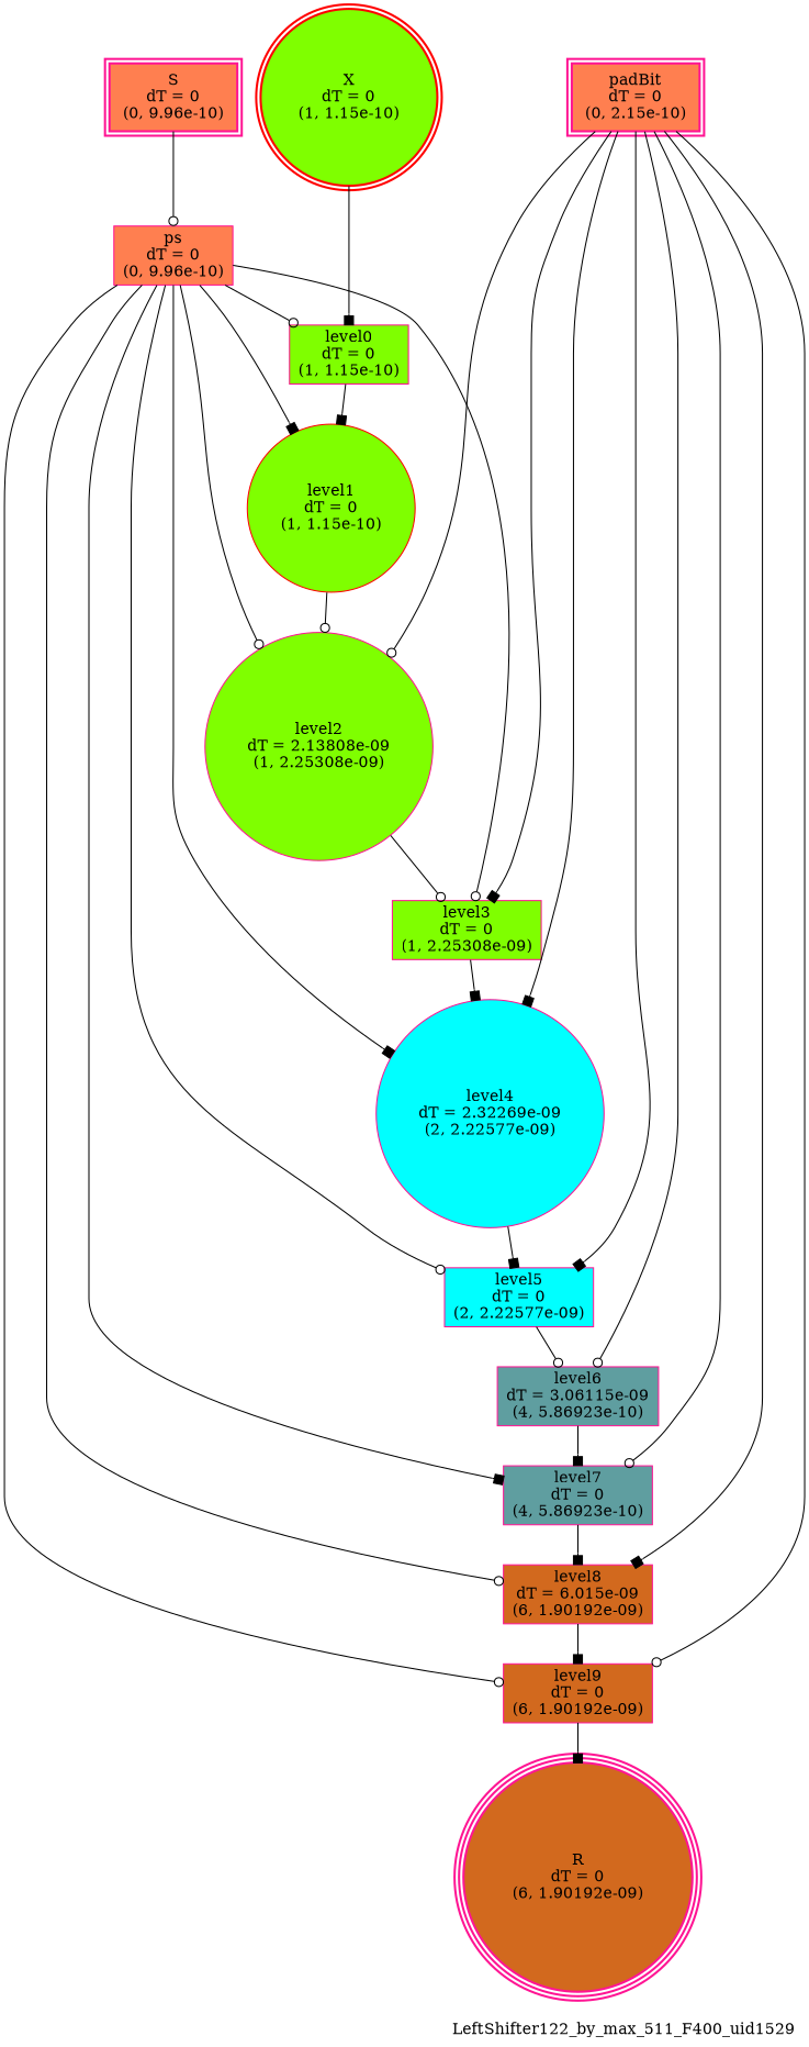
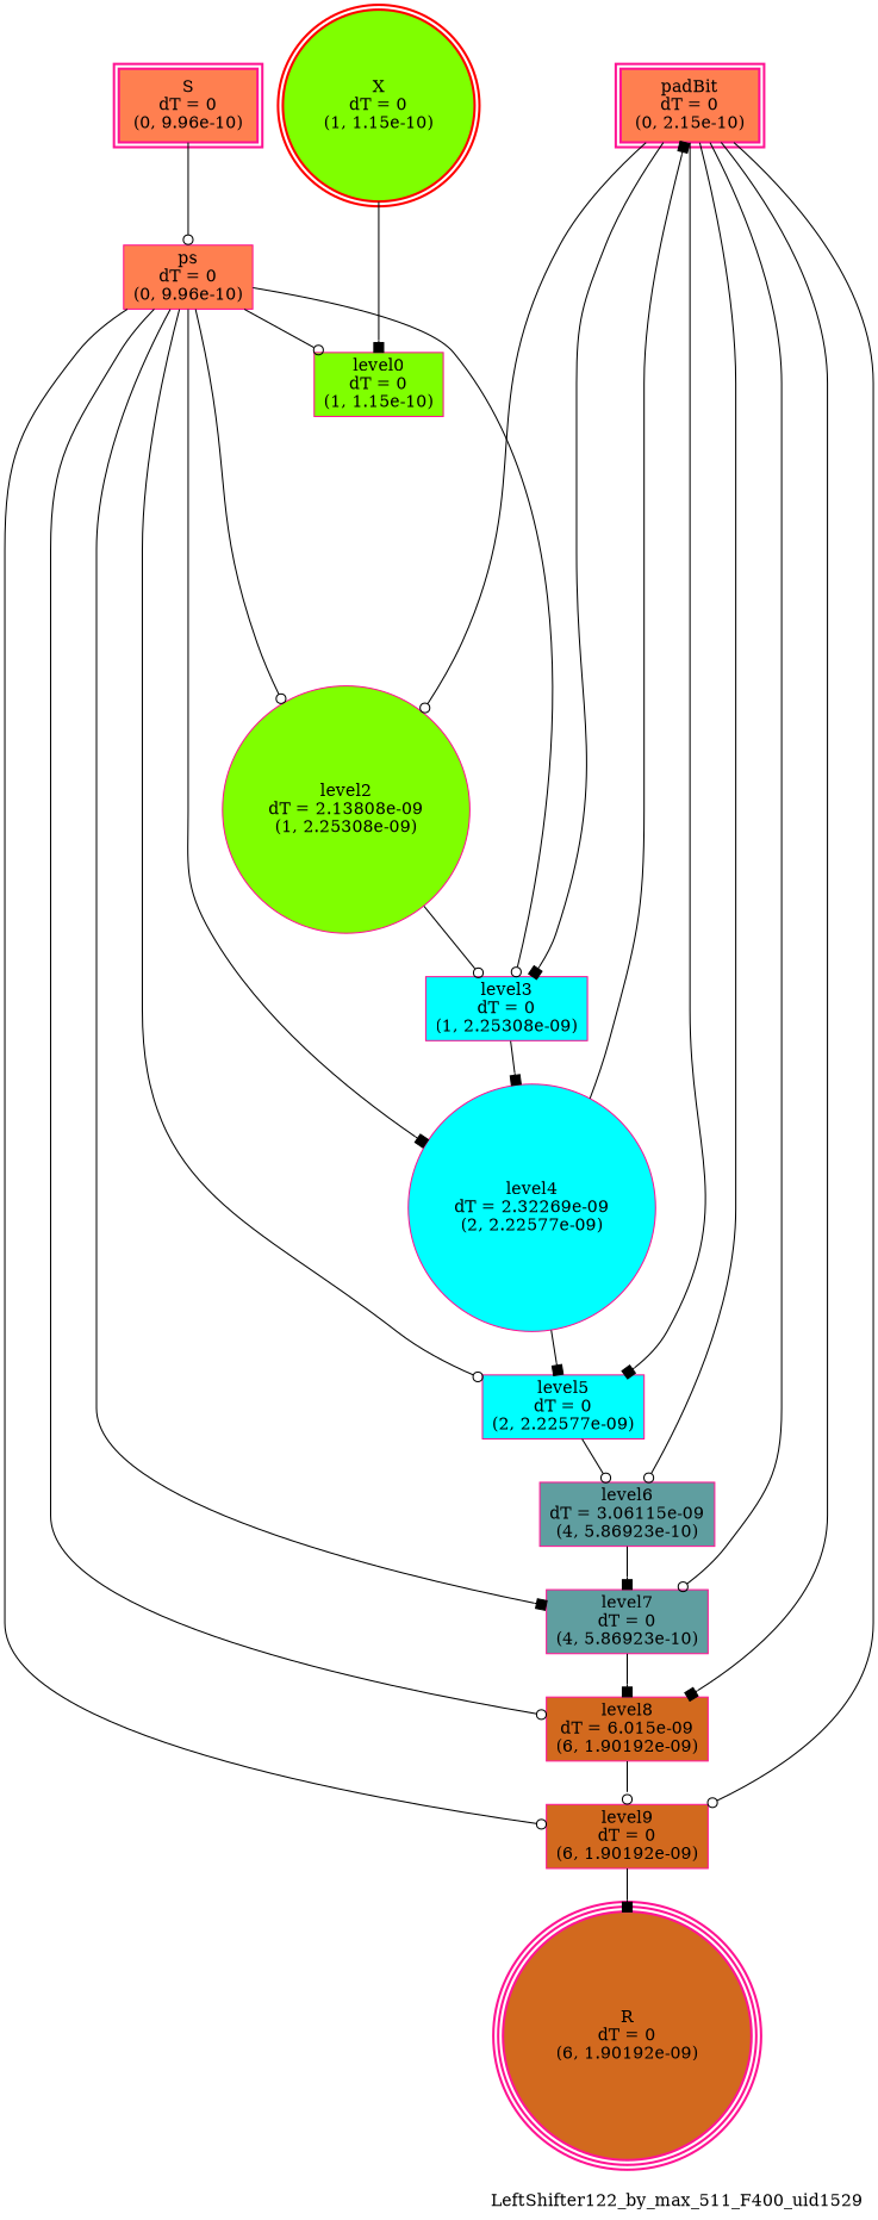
  digraph {
    label=LeftShifter122_by_max_511_F400_uid1529
    labeljust=right
    labelloc=bottom
    nodesep=0.25
    ranksep=0.5
    node [color=deeppink fillcolor=chartreuse peripheries=1 shape=box style=filled]
    edge [arrowhead=box arrowsize=1.0 arrowtail=normal color=black dir=forward]
    n1 [color=red label="X\ndT = 0\n(1, 1.15e-10)" peripheries=2 shape=circle style="bold, filled"]
    n2 [fillcolor=coral label="S\ndT = 0\n(0, 9.96e-10)" peripheries=2 style="bold, filled"]
    n3 [fillcolor=coral label="padBit\ndT = 0\n(0, 2.15e-10)" peripheries=2 style="bold, filled"]
    n4 [fillcolor=chocolate label="R\ndT = 0\n(6, 1.90192e-09)" peripheries=3 shape=circle style="bold, filled"]
    n5 [label="level0\ndT = 0\n(1, 1.15e-10)"]
    n6 [fillcolor=coral label="ps\ndT = 0\n(0, 9.96e-10)"]
    n7 [label="level2\ndT = 2.13808e-09\n(1, 2.25308e-09)" shape=circle]
-   n8 [label="level3\ndT = 0\n(1, 2.25308e-09)"]
+   n8 [fillcolor=cyan label="level3\ndT = 0\n(1, 2.25308e-09)"]
    n9 [fillcolor=cyan label="level4\ndT = 2.32269e-09\n(2, 2.22577e-09)" shape=circle]
    n10 [fillcolor=cyan label="level5\ndT = 0\n(2, 2.22577e-09)"]
    n11 [fillcolor=cadetblue label="level6\ndT = 3.06115e-09\n(4, 5.86923e-10)"]
    n12 [fillcolor=cadetblue label="level7\ndT = 0\n(4, 5.86923e-10)"]
    n13 [fillcolor=chocolate label="level8\ndT = 6.015e-09\n(6, 1.90192e-09)"]
    n14 [fillcolor=chocolate label="level9\ndT = 0\n(6, 1.90192e-09)"]
-   n15 [color=red label="level1\ndT = 0\n(1, 1.15e-10)" shape=circle]
    subgraph sub_1 {
      rank=same
      n1
      n2
      n3
    }
    subgraph sub_2 {
      rank=same
      n4
    }
    n1 -> n5
    n2 -> n6 [arrowhead=odot]
    n3 -> n7 [arrowhead=odot]
    n3 -> n8
-   n3 -> n9
+   n9 -> n3
    n3 -> n10
    n3 -> n11 [arrowhead=odot]
    n3 -> n12 [arrowhead=odot]
    n3 -> n13
    n3 -> n14 [arrowhead=odot]
-   n5 -> n15
    n6 -> n5 [arrowhead=odot]
    n6 -> n7 [arrowhead=odot]
    n6 -> n8 [arrowhead=odot]
    n6 -> n9
    n6 -> n10 [arrowhead=odot]
    n6 -> n12
    n6 -> n13 [arrowhead=odot]
    n6 -> n14 [arrowhead=odot]
-   n6 -> n15
    n7 -> n8 [arrowhead=odot]
    n8 -> n9
    n9 -> n10
    n10 -> n11 [arrowhead=odot]
    n11 -> n12
    n12 -> n13
-   n13 -> n14
+   n13 -> n14 [arrowhead=odot]
    n14 -> n4
-   n15 -> n7 [arrowhead=odot]
  }
